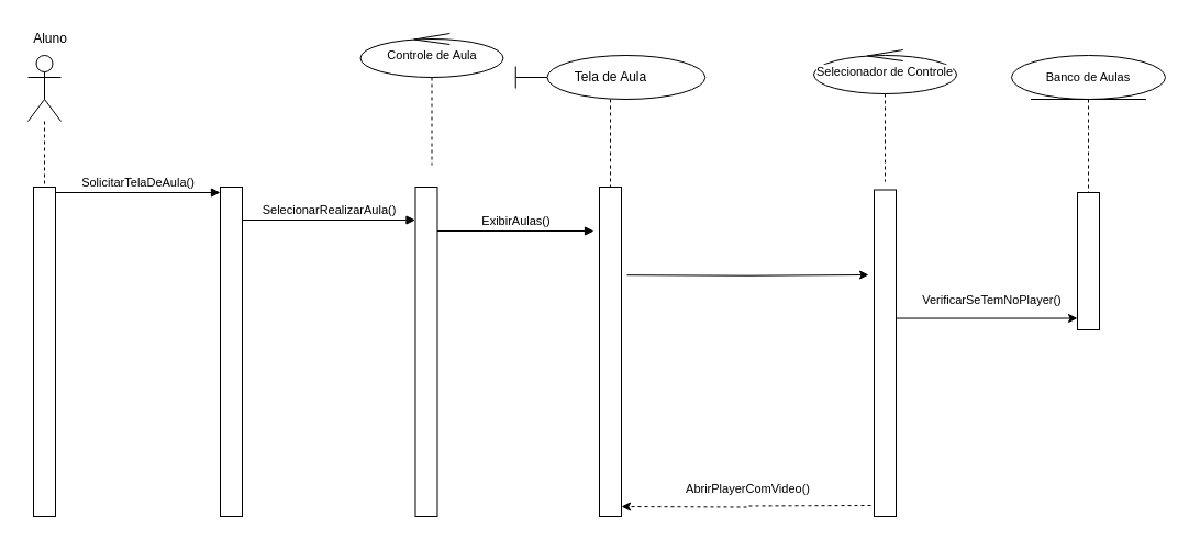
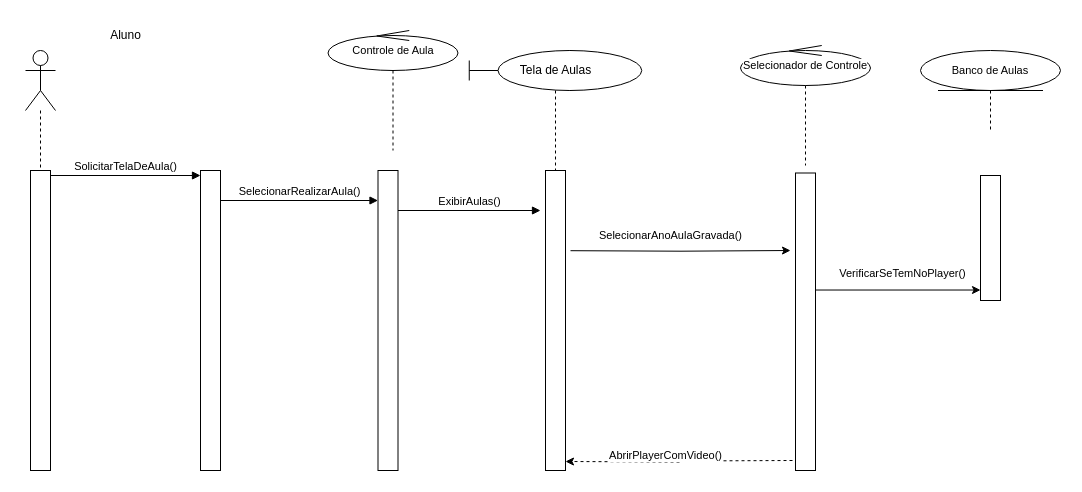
  <mxCell id="0" />
  <mxCell id="1" parent="0" />
  <mxCell id="2" value="" style="html=1;points=[[0,0,0,0,5],[0,1,0,0,-5],[1,0,0,0,5],[1,1,0,0,-5]];perimeter=orthogonalPerimeter;outlineConnect=0;targetShapes=umlLifeline;portConstraint=eastwest;newEdgeStyle={&quot;curved&quot;:0,&quot;rounded&quot;:0};" vertex="1" parent="1"><mxGeometry x="30" y="170" width="20" height="300" as="geometry" /></mxCell>
  <mxCell id="3" value="" style="shape=umlLifeline;perimeter=lifelinePerimeter;whiteSpace=wrap;html=1;container=1;dropTarget=0;collapsible=0;recursiveResize=0;outlineConnect=0;portConstraint=eastwest;newEdgeStyle={&quot;curved&quot;:0,&quot;rounded&quot;:0};participant=umlActor;size=60;" vertex="1" parent="1"><mxGeometry x="25" y="50" width="30" height="120" as="geometry" /></mxCell>
  <mxCell id="4" value="SolicitarTelaDeAula()" style="html=1;verticalAlign=bottom;endArrow=block;curved=0;rounded=0;entryX=0;entryY=0;entryDx=0;entryDy=5;exitX=1;exitY=0;exitDx=0;exitDy=5;entryPerimeter=0;" edge="1" parent="1" source="2" target="5"><mxGeometry relative="1" as="geometry"><mxPoint x="120" y="175" as="targetPoint" /></mxGeometry></mxCell>
  <mxCell id="5" value="" style="html=1;points=[[0,0,0,0,5],[0,1,0,0,-5],[1,0,0,0,5],[1,1,0,0,-5]];perimeter=orthogonalPerimeter;outlineConnect=0;targetShapes=umlLifeline;portConstraint=eastwest;newEdgeStyle={&quot;curved&quot;:0,&quot;rounded&quot;:0};" vertex="1" parent="1"><mxGeometry x="200" y="170" width="20" height="300" as="geometry" /></mxCell>
- <mxCell id="6" value="Aluno" style="text;html=1;align=center;verticalAlign=middle;resizable=0;points=[];autosize=1;strokeColor=none;fillColor=none;" vertex="1" parent="1"><mxGeometry x="20" y="20" width="50" height="30" as="geometry" /></mxCell>
+ <mxCell id="6" value="Aluno" style="text;html=1;align=center;verticalAlign=middle;resizable=0;points=[];autosize=1;strokeColor=none;fillColor=none;" vertex="1" parent="1"><mxGeometry x="100" y="20" width="50" height="30" as="geometry" /></mxCell>
  <mxCell id="7" value="" style="html=1;points=[[0,0,0,0,5],[0,1,0,0,-5],[1,0,0,0,5],[1,1,0,0,-5]];perimeter=orthogonalPerimeter;outlineConnect=0;targetShapes=umlLifeline;portConstraint=eastwest;newEdgeStyle={&quot;curved&quot;:0,&quot;rounded&quot;:0};" vertex="1" parent="1"><mxGeometry x="377.5" y="170" width="20" height="300" as="geometry" /></mxCell>
  <mxCell id="8" value="SelecionarRealizarAula()" style="html=1;verticalAlign=bottom;endArrow=block;curved=0;rounded=0;exitX=1;exitY=0;exitDx=0;exitDy=5;" edge="1" parent="1" target="7"><mxGeometry relative="1" as="geometry"><mxPoint x="220" y="200" as="sourcePoint" /><mxPoint x="370" y="200" as="targetPoint" /></mxGeometry></mxCell>
  <mxCell id="9" value="" style="html=1;points=[[0,0,0,0,5],[0,1,0,0,-5],[1,0,0,0,5],[1,1,0,0,-5]];perimeter=orthogonalPerimeter;outlineConnect=0;targetShapes=umlLifeline;portConstraint=eastwest;newEdgeStyle={&quot;curved&quot;:0,&quot;rounded&quot;:0};" vertex="1" parent="1"><mxGeometry x="545" y="170" width="20" height="300" as="geometry" /></mxCell>
  <mxCell id="10" value="ExibirAulas()" style="html=1;verticalAlign=bottom;endArrow=block;curved=0;rounded=0;exitX=1;exitY=0;exitDx=0;exitDy=5;" edge="1" parent="1"><mxGeometry relative="1" as="geometry"><mxPoint x="397.5" y="210" as="sourcePoint" /><mxPoint x="540" y="210" as="targetPoint" /></mxGeometry></mxCell>
  <mxCell id="11" value="Controle de Aula" style="shape=umlLifeline;perimeter=lifelinePerimeter;whiteSpace=wrap;html=1;container=1;dropTarget=0;collapsible=0;recursiveResize=0;outlineConnect=0;portConstraint=eastwest;newEdgeStyle={&quot;curved&quot;:0,&quot;rounded&quot;:0};participant=umlControl;fontFamily=Helvetica;fontSize=11;fontColor=default;labelBackgroundColor=default;" vertex="1" parent="1"><mxGeometry x="327.5" y="30" width="130" height="120" as="geometry" /></mxCell>
- <mxCell id="12" value="Tela de Aula" style="shape=umlLifeline;perimeter=lifelinePerimeter;whiteSpace=wrap;html=1;container=1;dropTarget=0;collapsible=0;recursiveResize=0;outlineConnect=0;portConstraint=eastwest;newEdgeStyle={&quot;curved&quot;:0,&quot;rounded&quot;:0};participant=umlBoundary;" vertex="1" parent="1"><mxGeometry x="468.75" y="50" width="172.5" height="120" as="geometry" /></mxCell>
- <mxCell id="14" value="Banco de Aulas" style="shape=umlLifeline;perimeter=lifelinePerimeter;whiteSpace=wrap;html=1;container=1;dropTarget=0;collapsible=0;recursiveResize=0;outlineConnect=0;portConstraint=eastwest;newEdgeStyle={&quot;curved&quot;:0,&quot;rounded&quot;:0};participant=umlEntity;fontFamily=Helvetica;fontSize=11;fontColor=default;labelBackgroundColor=default;" vertex="1" parent="1"><mxGeometry x="920" y="50" width="140" height="125" as="geometry" /></mxCell>
+ <mxCell id="12" value="Tela de Aulas" style="shape=umlLifeline;perimeter=lifelinePerimeter;whiteSpace=wrap;html=1;container=1;dropTarget=0;collapsible=0;recursiveResize=0;outlineConnect=0;portConstraint=eastwest;newEdgeStyle={&quot;curved&quot;:0,&quot;rounded&quot;:0};participant=umlBoundary;" vertex="1" parent="1"><mxGeometry x="468.75" y="50" width="172.5" height="120" as="geometry" /></mxCell>
+ <mxCell id="13" value="SelecionarAnoAulaGravada()" style="text;html=1;align=center;verticalAlign=middle;resizable=0;points=[];autosize=1;strokeColor=none;fillColor=none;fontFamily=Helvetica;fontSize=11;fontColor=default;labelBackgroundColor=default;" vertex="1" parent="1"><mxGeometry x="585" y="220" width="170" height="30" as="geometry" /></mxCell>
+ <mxCell id="14" value="Banco de Aulas" style="shape=umlLifeline;perimeter=lifelinePerimeter;whiteSpace=wrap;html=1;container=1;dropTarget=0;collapsible=0;recursiveResize=0;outlineConnect=0;portConstraint=eastwest;newEdgeStyle={&quot;curved&quot;:0,&quot;rounded&quot;:0};participant=umlEntity;fontFamily=Helvetica;fontSize=11;fontColor=default;labelBackgroundColor=default;" vertex="1" parent="1"><mxGeometry x="920" y="50" width="140" height="80" as="geometry" /></mxCell>
  <mxCell id="15" value="" style="html=1;points=[[0,0,0,0,5],[0,1,0,0,-5],[1,0,0,0,5],[1,1,0,0,-5]];perimeter=orthogonalPerimeter;outlineConnect=0;targetShapes=umlLifeline;portConstraint=eastwest;newEdgeStyle={&quot;curved&quot;:0,&quot;rounded&quot;:0};" vertex="1" parent="1"><mxGeometry x="980" y="175" width="20" height="125" as="geometry" /></mxCell>
  <mxCell id="16" style="edgeStyle=orthogonalEdgeStyle;shape=connector;curved=0;rounded=0;orthogonalLoop=1;jettySize=auto;html=1;strokeColor=default;align=center;verticalAlign=middle;fontFamily=Helvetica;fontSize=11;fontColor=default;labelBackgroundColor=default;endArrow=classic;" edge="1" parent="1"><mxGeometry relative="1" as="geometry"><mxPoint x="570" y="250.19" as="sourcePoint" /><mxPoint x="790" y="250" as="targetPoint" /></mxGeometry></mxCell>
  <mxCell id="17" value="Selecionador de Controle" style="shape=umlLifeline;perimeter=lifelinePerimeter;whiteSpace=wrap;html=1;container=1;dropTarget=0;collapsible=0;recursiveResize=0;outlineConnect=0;portConstraint=eastwest;newEdgeStyle={&quot;curved&quot;:0,&quot;rounded&quot;:0};participant=umlControl;fontFamily=Helvetica;fontSize=11;fontColor=default;labelBackgroundColor=default;" vertex="1" parent="1"><mxGeometry x="740" y="45" width="130" height="120" as="geometry" /></mxCell>
  <mxCell id="18" style="edgeStyle=orthogonalEdgeStyle;shape=connector;curved=0;rounded=0;orthogonalLoop=1;jettySize=auto;html=1;strokeColor=default;align=center;verticalAlign=middle;fontFamily=Helvetica;fontSize=11;fontColor=default;labelBackgroundColor=default;endArrow=classic;" edge="1" parent="1"><mxGeometry relative="1" as="geometry"><mxPoint x="815" y="289.52" as="sourcePoint" /><mxPoint x="980" y="289.52" as="targetPoint" /></mxGeometry></mxCell>
  <mxCell id="19" value="" style="html=1;points=[[0,0,0,0,5],[0,1,0,0,-5],[1,0,0,0,5],[1,1,0,0,-5]];perimeter=orthogonalPerimeter;outlineConnect=0;targetShapes=umlLifeline;portConstraint=eastwest;newEdgeStyle={&quot;curved&quot;:0,&quot;rounded&quot;:0};" vertex="1" parent="1"><mxGeometry x="795" y="172.5" width="20" height="297.5" as="geometry" /></mxCell>
  <mxCell id="20" value="VerificarSeTemNoPlayer()" style="text;html=1;align=center;verticalAlign=middle;resizable=0;points=[];autosize=1;strokeColor=none;fillColor=none;fontFamily=Helvetica;fontSize=11;fontColor=default;labelBackgroundColor=default;" vertex="1" parent="1"><mxGeometry x="827" y="258" width="150" height="30" as="geometry" /></mxCell>
  <mxCell id="21" style="edgeStyle=orthogonalEdgeStyle;shape=connector;curved=0;rounded=0;orthogonalLoop=1;jettySize=auto;html=1;entryX=1.148;entryY=0.508;entryDx=0;entryDy=0;entryPerimeter=0;strokeColor=default;align=center;verticalAlign=middle;fontFamily=Helvetica;fontSize=11;fontColor=default;labelBackgroundColor=default;endArrow=classic;dashed=1;" edge="1" parent="1"><mxGeometry relative="1" as="geometry"><mxPoint x="792" y="460" as="sourcePoint" /><mxPoint x="565" y="461" as="targetPoint" /></mxGeometry></mxCell>
- <mxCell id="22" value="AbrirPlayerComVideo()" style="text;html=1;align=center;verticalAlign=middle;resizable=0;points=[];autosize=1;strokeColor=none;fillColor=none;fontFamily=Helvetica;fontSize=11;fontColor=default;labelBackgroundColor=default;" vertex="1" parent="1"><mxGeometry x="610" y="430" width="140" height="30" as="geometry" /></mxCell>
+ <mxCell id="22" value="AbrirPlayerComVideo()" style="text;html=1;align=center;verticalAlign=middle;resizable=0;points=[];autosize=1;strokeColor=none;fillColor=none;fontFamily=Helvetica;fontSize=11;fontColor=default;labelBackgroundColor=default;" vertex="1" parent="1"><mxGeometry x="595" y="440" width="140" height="30" as="geometry" /></mxCell>
